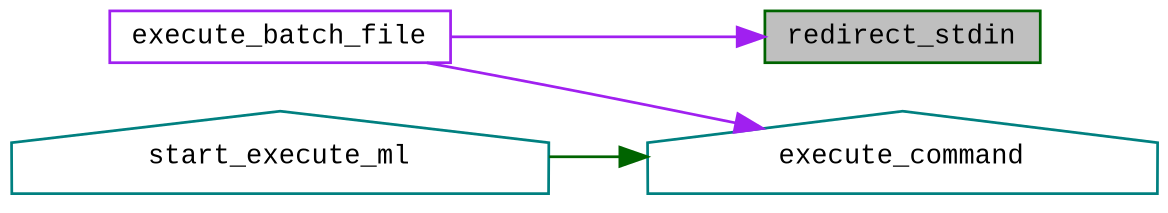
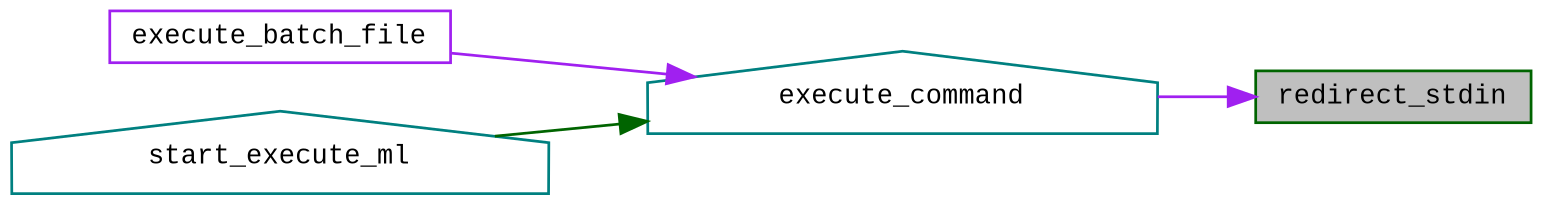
  digraph {
    fontname="Liberation Mono"
    rankdir=RL
    node [color=teal fillcolor=white fontname="Liberation Mono" fontsize=10 shape=box style=filled]
    edge [color=purple dir=back fontname="Liberation Mono" fontsize=10 labelfontname=Helvetica labelfontsize=10 style=solid]
    n1 [color=darkgreen fillcolor=grey75 fontcolor=black height=0.2 label=redirect_stdin width=0.4]
    n2 [height=0.2 label=execute_command shape=house width=0.4]
    n3 [color=purple height=0.2 label=execute_batch_file width=0.4]
    n4 [height=0.2 label=start_execute_ml shape=house width=0.4]
-   n1 -> n3
+   n1 -> n2
    n2 -> n3
    n2 -> n4 [color=darkgreen]
  }
